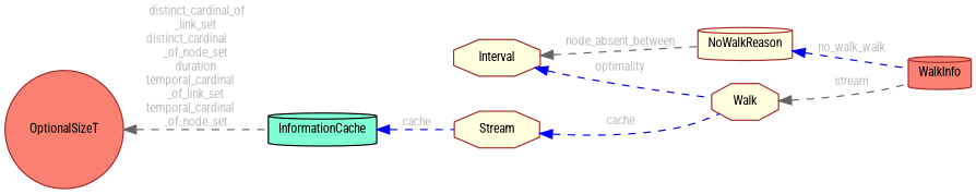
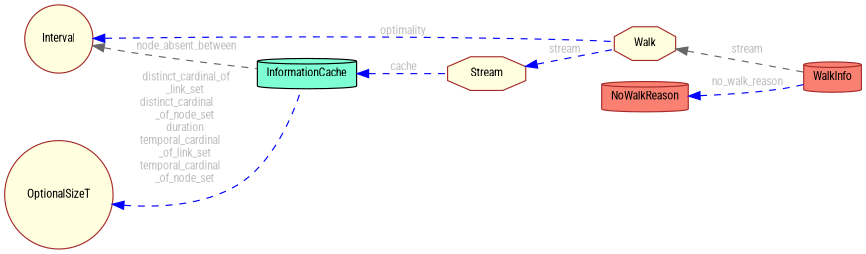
  digraph {
    fontname="Roboto Condensed"
    rankdir=LR
    node [color=brown fillcolor=lightyellow fontname="Roboto Condensed" fontsize=10 shape=cylinder style=filled]
    edge [color=blue dir=back fontcolor=grey fontname="Roboto Condensed" fontsize=10 labelfontname=Helvetica labelfontsize=10 style=dashed]
    n1 [fillcolor=salmon fontcolor=black height=0.2 label=WalkInfo width=0.4]
    n2 [height=0.2 label=Walk shape=octagon width=0.4]
-   n3 [height=0.2 label=Interval shape=octagon width=0.4]
-   n4 [height=0.2 label=NoWalkReason width=0.4]
+   n3 [height=0.2 label=Interval shape=circle width=0.4]
+   n4 [fillcolor=salmon height=0.2 label=NoWalkReason width=0.4]
    n5 [height=0.2 label=Stream shape=octagon width=0.4]
    n6 [color=black fillcolor=aquamarine height=0.2 label=InformationCache width=0.4]
-   n7 [fillcolor=salmon height=0.2 label=OptionalSizeT shape=circle width=0.4]
+   n7 [height=0.2 label=OptionalSizeT shape=circle width=0.4]
    n2 -> n1 [color=gray40 label=" stream"]
    n3 -> n2 [label=" optimality"]
-   n3 -> n4 [color=gray40 label=" node_absent_between"]
-   n4 -> n1 [label=" no_walk_walk"]
-   n5 -> n2 [label=" cache"]
+   n3 -> n6 [color=gray40 label=" node_absent_between"]
+   n4 -> n1 [label=" no_walk_reason"]
+   n5 -> n2 [label=" stream"]
    n6 -> n5 [label=" cache"]
-   n7 -> n6 [color=gray40 label=" distinct_cardinal_of\l_link_set\ndistinct_cardinal\l_of_node_set\nduration\ntemporal_cardinal\l_of_link_set\ntemporal_cardinal\l_of_node_set"]
+   n7 -> n6 [label=" distinct_cardinal_of\l_link_set\ndistinct_cardinal\l_of_node_set\nduration\ntemporal_cardinal\l_of_link_set\ntemporal_cardinal\l_of_node_set"]
  }
